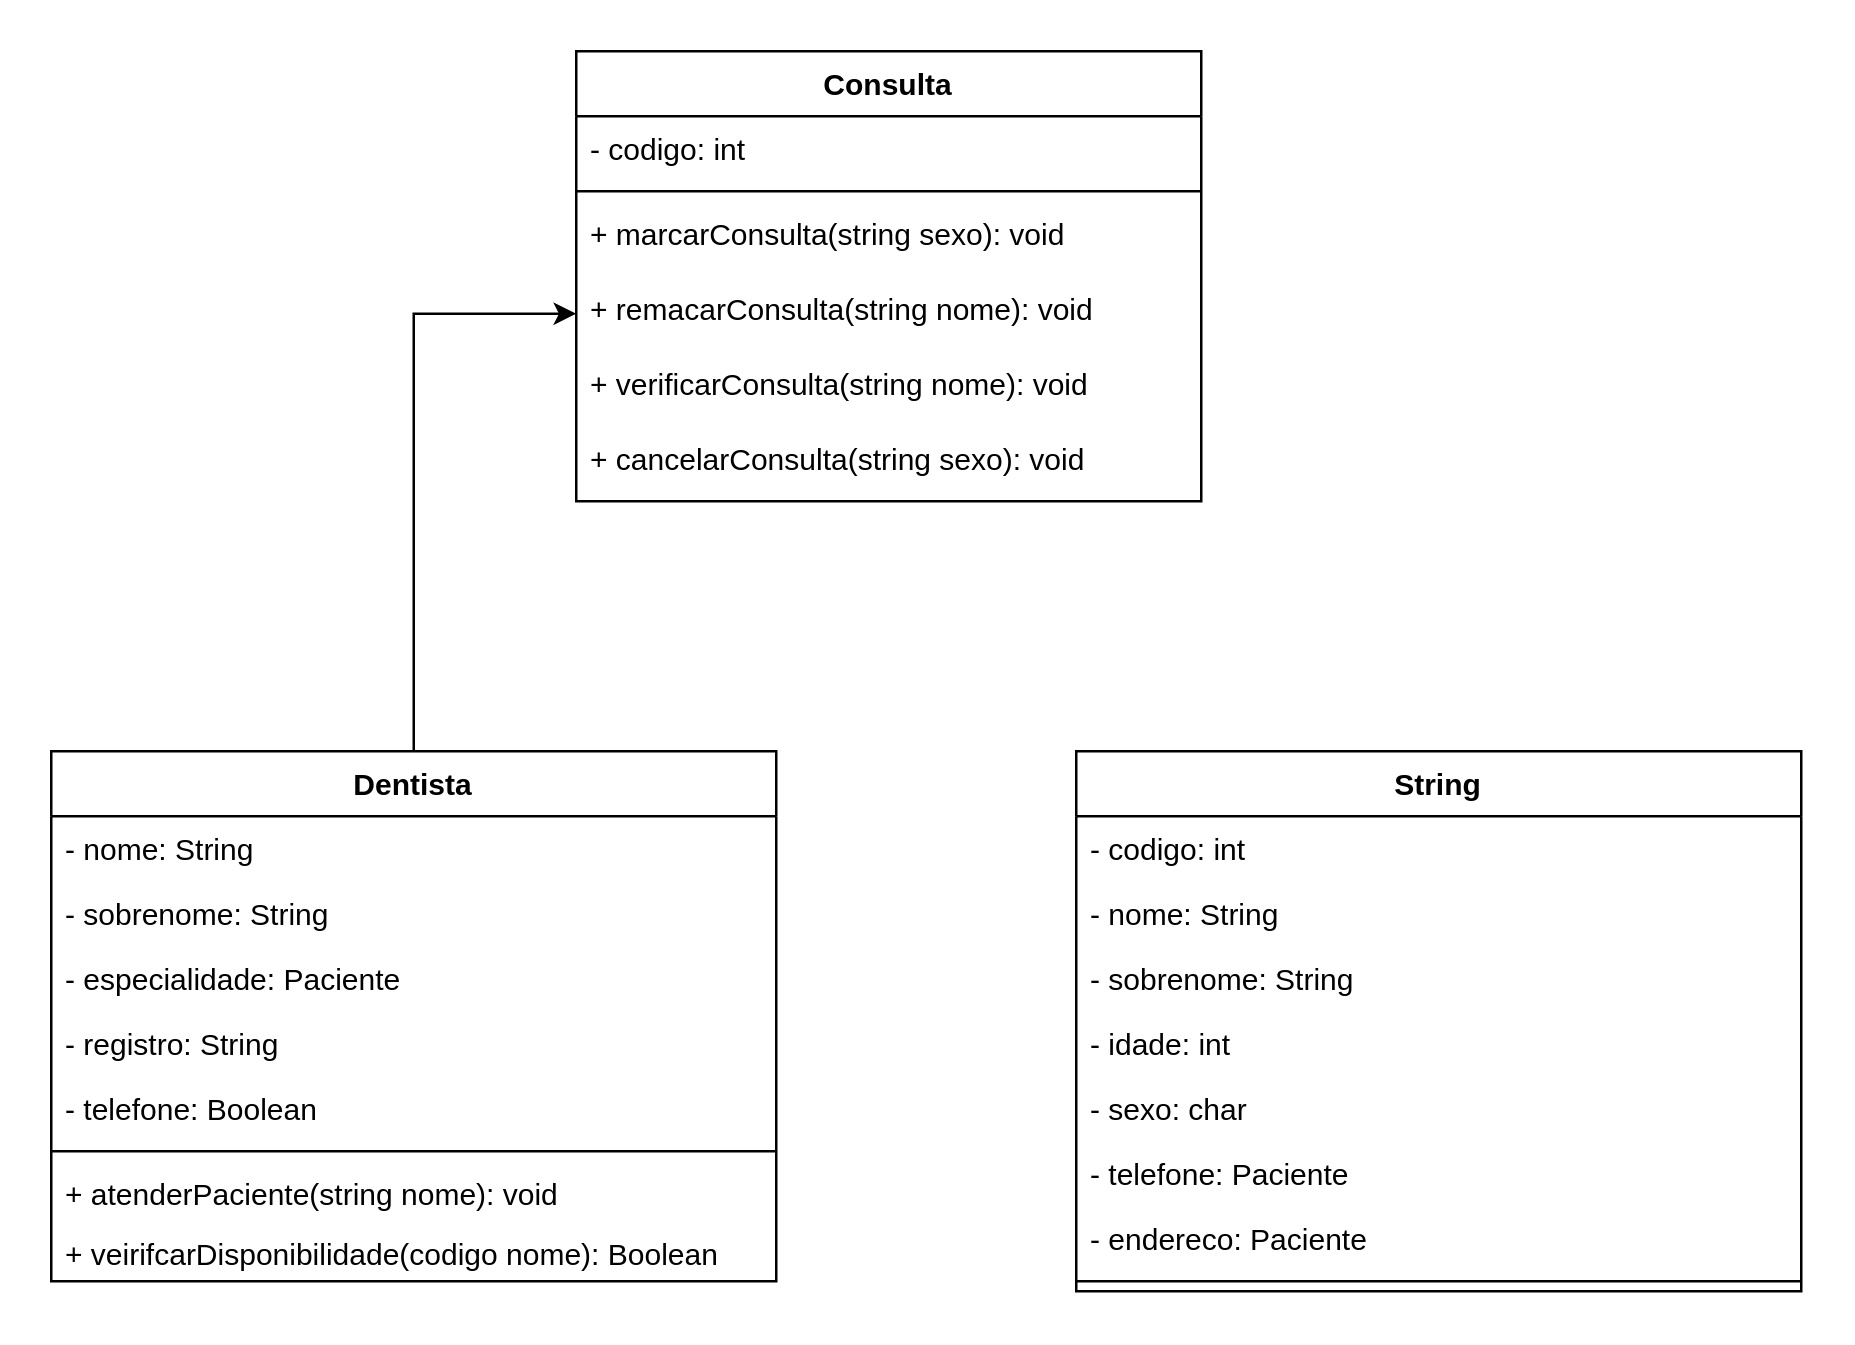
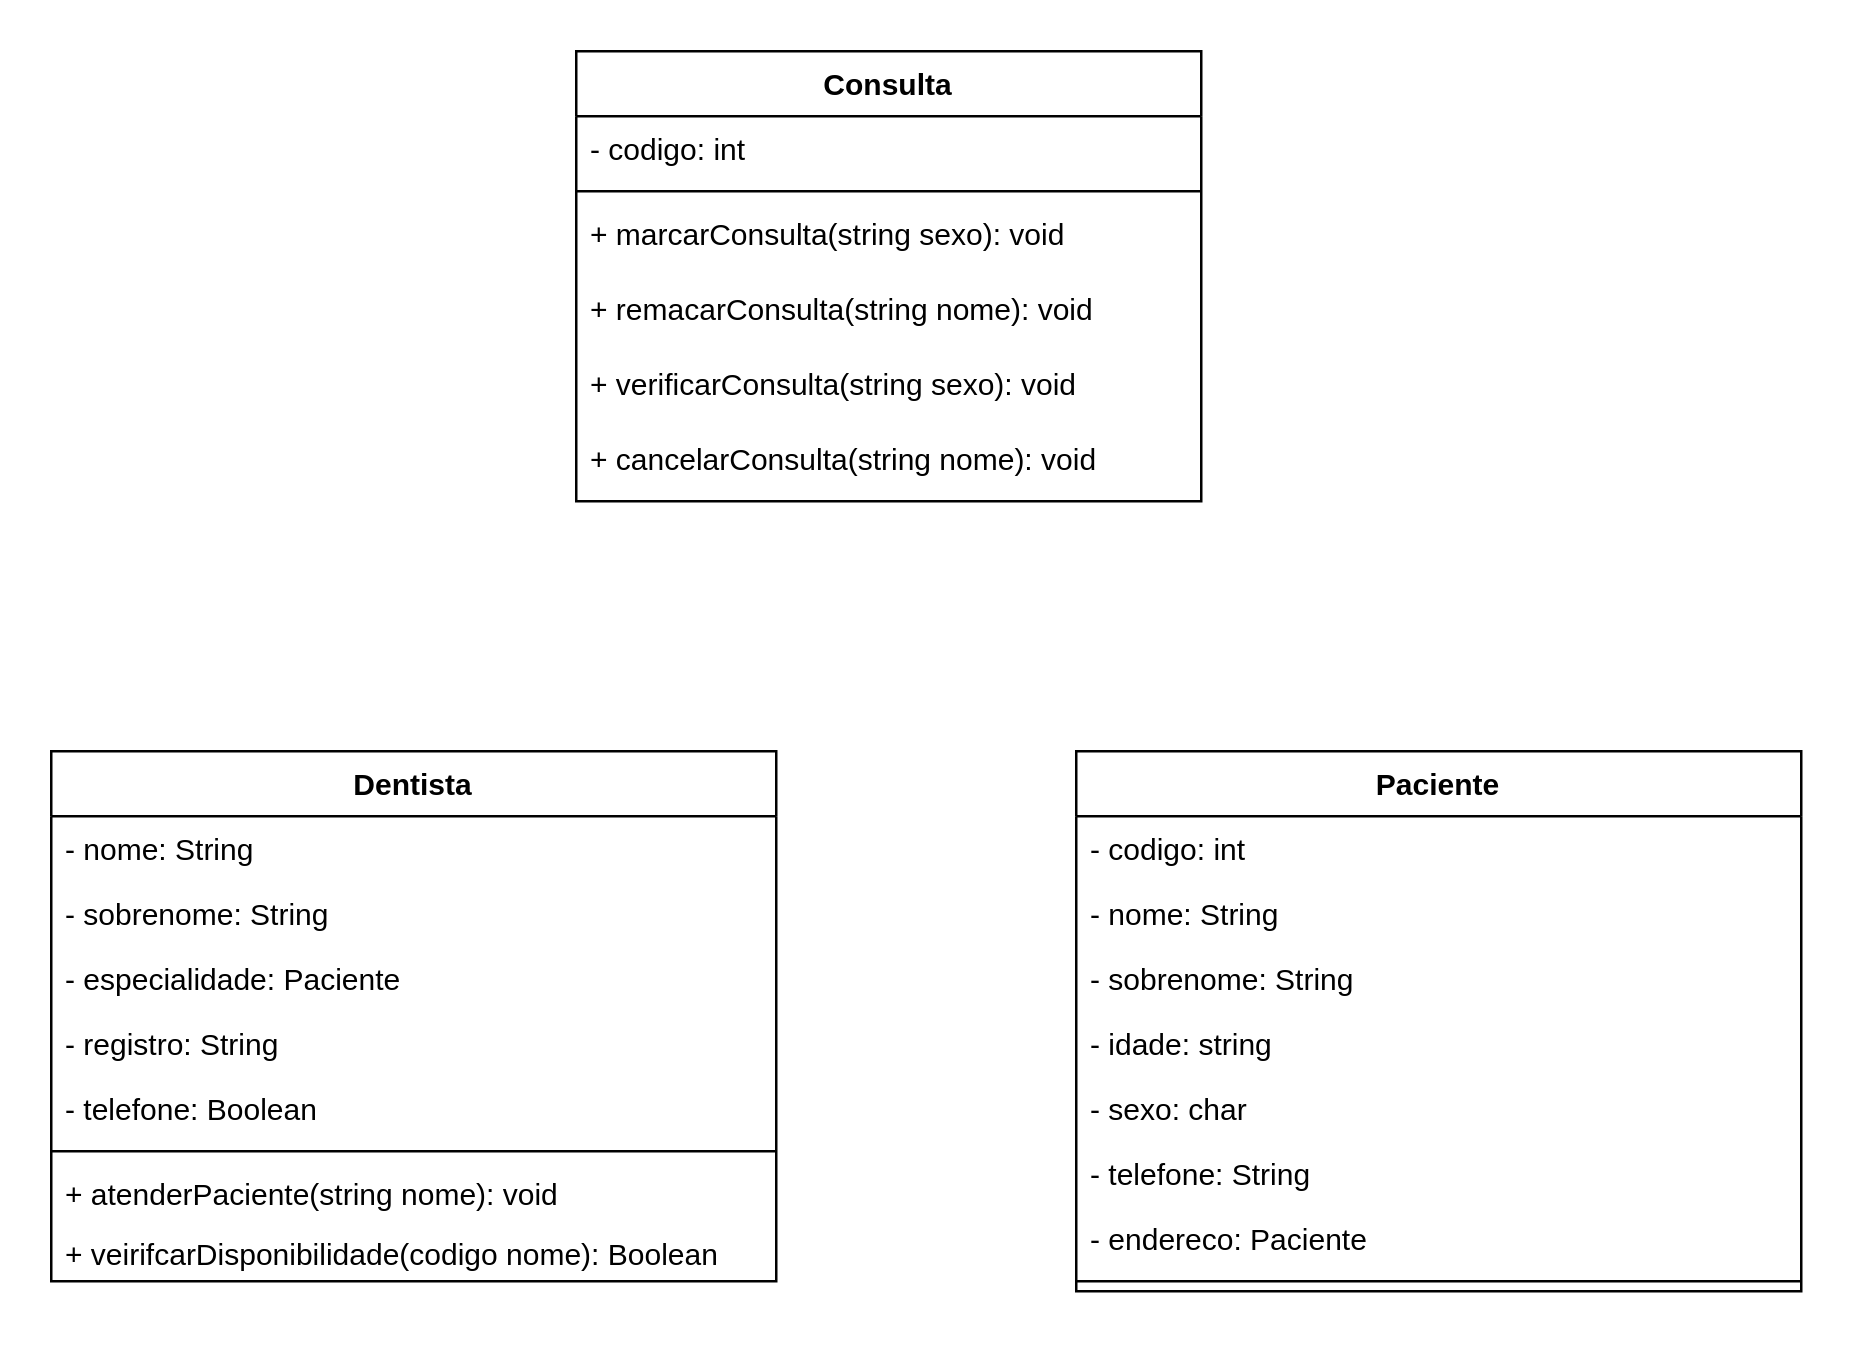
  <mxCell id="0" />
  <mxCell id="1" parent="0" />
- <mxCell id="2" style="edgeStyle=orthogonalEdgeStyle;rounded=0;orthogonalLoop=1;jettySize=auto;html=1;entryX=0;entryY=0.5;entryDx=0;entryDy=0;" parent="1" source="3" target="25" edge="1"><mxGeometry relative="1" as="geometry" /></mxCell>
  <mxCell id="3" value="Dentista" style="swimlane;fontStyle=1;align=center;verticalAlign=top;childLayout=stackLayout;horizontal=1;startSize=26;horizontalStack=0;resizeParent=1;resizeParentMax=0;resizeLast=0;collapsible=1;marginBottom=0;" parent="1" vertex="1"><mxGeometry x="20" y="300" width="290" height="212" as="geometry" /></mxCell>
  <mxCell id="4" value="- nome: String" style="text;strokeColor=none;fillColor=none;align=left;verticalAlign=top;spacingLeft=4;spacingRight=4;overflow=hidden;rotatable=0;points=[[0,0.5],[1,0.5]];portConstraint=eastwest;" parent="3" vertex="1"><mxGeometry y="26" width="290" height="26" as="geometry" /></mxCell>
  <mxCell id="5" value="- sobrenome: String" style="text;strokeColor=none;fillColor=none;align=left;verticalAlign=top;spacingLeft=4;spacingRight=4;overflow=hidden;rotatable=0;points=[[0,0.5],[1,0.5]];portConstraint=eastwest;" parent="3" vertex="1"><mxGeometry y="52" width="290" height="26" as="geometry" /></mxCell>
  <mxCell id="6" value="- especialidade: Paciente" style="text;strokeColor=none;fillColor=none;align=left;verticalAlign=top;spacingLeft=4;spacingRight=4;overflow=hidden;rotatable=0;points=[[0,0.5],[1,0.5]];portConstraint=eastwest;" parent="3" vertex="1"><mxGeometry y="78" width="290" height="26" as="geometry" /></mxCell>
  <mxCell id="7" value="- registro: String" style="text;strokeColor=none;fillColor=none;align=left;verticalAlign=top;spacingLeft=4;spacingRight=4;overflow=hidden;rotatable=0;points=[[0,0.5],[1,0.5]];portConstraint=eastwest;" parent="3" vertex="1"><mxGeometry y="104" width="290" height="26" as="geometry" /></mxCell>
  <mxCell id="8" value="- telefone: Boolean" style="text;strokeColor=none;fillColor=none;align=left;verticalAlign=top;spacingLeft=4;spacingRight=4;overflow=hidden;rotatable=0;points=[[0,0.5],[1,0.5]];portConstraint=eastwest;" parent="3" vertex="1"><mxGeometry y="130" width="290" height="26" as="geometry" /></mxCell>
  <mxCell id="9" value="" style="line;strokeWidth=1;fillColor=none;align=left;verticalAlign=middle;spacingTop=-1;spacingLeft=3;spacingRight=3;rotatable=0;labelPosition=right;points=[];portConstraint=eastwest;" parent="3" vertex="1"><mxGeometry y="156" width="290" height="8" as="geometry" /></mxCell>
  <mxCell id="10" value="+ atenderPaciente(string nome): void" style="text;strokeColor=none;fillColor=none;align=left;verticalAlign=top;spacingLeft=4;spacingRight=4;overflow=hidden;rotatable=0;points=[[0,0.5],[1,0.5]];portConstraint=eastwest;" parent="3" vertex="1"><mxGeometry y="164" width="290" height="24" as="geometry" /></mxCell>
  <mxCell id="11" value="+ veirifcarDisponibilidade(codigo nome): Boolean" style="text;strokeColor=none;fillColor=none;align=left;verticalAlign=top;spacingLeft=4;spacingRight=4;overflow=hidden;rotatable=0;points=[[0,0.5],[1,0.5]];portConstraint=eastwest;" parent="3" vertex="1"><mxGeometry y="188" width="290" height="24" as="geometry" /></mxCell>
- <mxCell id="12" value="String" style="swimlane;fontStyle=1;align=center;verticalAlign=top;childLayout=stackLayout;horizontal=1;startSize=26;horizontalStack=0;resizeParent=1;resizeParentMax=0;resizeLast=0;collapsible=1;marginBottom=0;" parent="1" vertex="1"><mxGeometry x="430" y="300" width="290" height="216" as="geometry" /></mxCell>
+ <mxCell id="12" value="Paciente" style="swimlane;fontStyle=1;align=center;verticalAlign=top;childLayout=stackLayout;horizontal=1;startSize=26;horizontalStack=0;resizeParent=1;resizeParentMax=0;resizeLast=0;collapsible=1;marginBottom=0;" parent="1" vertex="1"><mxGeometry x="430" y="300" width="290" height="216" as="geometry" /></mxCell>
  <mxCell id="13" value="- codigo: int" style="text;strokeColor=none;fillColor=none;align=left;verticalAlign=top;spacingLeft=4;spacingRight=4;overflow=hidden;rotatable=0;points=[[0,0.5],[1,0.5]];portConstraint=eastwest;" parent="12" vertex="1"><mxGeometry y="26" width="290" height="26" as="geometry" /></mxCell>
  <mxCell id="14" value="- nome: String" style="text;strokeColor=none;fillColor=none;align=left;verticalAlign=top;spacingLeft=4;spacingRight=4;overflow=hidden;rotatable=0;points=[[0,0.5],[1,0.5]];portConstraint=eastwest;" parent="12" vertex="1"><mxGeometry y="52" width="290" height="26" as="geometry" /></mxCell>
  <mxCell id="15" value="- sobrenome: String" style="text;strokeColor=none;fillColor=none;align=left;verticalAlign=top;spacingLeft=4;spacingRight=4;overflow=hidden;rotatable=0;points=[[0,0.5],[1,0.5]];portConstraint=eastwest;" parent="12" vertex="1"><mxGeometry y="78" width="290" height="26" as="geometry" /></mxCell>
- <mxCell id="16" value="- idade: int" style="text;strokeColor=none;fillColor=none;align=left;verticalAlign=top;spacingLeft=4;spacingRight=4;overflow=hidden;rotatable=0;points=[[0,0.5],[1,0.5]];portConstraint=eastwest;" parent="12" vertex="1"><mxGeometry y="104" width="290" height="26" as="geometry" /></mxCell>
+ <mxCell id="16" value="- idade: string" style="text;strokeColor=none;fillColor=none;align=left;verticalAlign=top;spacingLeft=4;spacingRight=4;overflow=hidden;rotatable=0;points=[[0,0.5],[1,0.5]];portConstraint=eastwest;" parent="12" vertex="1"><mxGeometry y="104" width="290" height="26" as="geometry" /></mxCell>
  <mxCell id="17" value="- sexo: char" style="text;strokeColor=none;fillColor=none;align=left;verticalAlign=top;spacingLeft=4;spacingRight=4;overflow=hidden;rotatable=0;points=[[0,0.5],[1,0.5]];portConstraint=eastwest;" parent="12" vertex="1"><mxGeometry y="130" width="290" height="26" as="geometry" /></mxCell>
- <mxCell id="18" value="- telefone: Paciente" style="text;strokeColor=none;fillColor=none;align=left;verticalAlign=top;spacingLeft=4;spacingRight=4;overflow=hidden;rotatable=0;points=[[0,0.5],[1,0.5]];portConstraint=eastwest;" parent="12" vertex="1"><mxGeometry y="156" width="290" height="26" as="geometry" /></mxCell>
+ <mxCell id="18" value="- telefone: String" style="text;strokeColor=none;fillColor=none;align=left;verticalAlign=top;spacingLeft=4;spacingRight=4;overflow=hidden;rotatable=0;points=[[0,0.5],[1,0.5]];portConstraint=eastwest;" parent="12" vertex="1"><mxGeometry y="156" width="290" height="26" as="geometry" /></mxCell>
  <mxCell id="19" value="- endereco: Paciente" style="text;strokeColor=none;fillColor=none;align=left;verticalAlign=top;spacingLeft=4;spacingRight=4;overflow=hidden;rotatable=0;points=[[0,0.5],[1,0.5]];portConstraint=eastwest;" parent="12" vertex="1"><mxGeometry y="182" width="290" height="26" as="geometry" /></mxCell>
  <mxCell id="20" value="" style="line;strokeWidth=1;fillColor=none;align=left;verticalAlign=middle;spacingTop=-1;spacingLeft=3;spacingRight=3;rotatable=0;labelPosition=right;points=[];portConstraint=eastwest;" parent="12" vertex="1"><mxGeometry y="208" width="290" height="8" as="geometry" /></mxCell>
  <mxCell id="21" value="Consulta" style="swimlane;fontStyle=1;align=center;verticalAlign=top;childLayout=stackLayout;horizontal=1;startSize=26;horizontalStack=0;resizeParent=1;resizeParentMax=0;resizeLast=0;collapsible=1;marginBottom=0;" parent="1" vertex="1"><mxGeometry x="230" y="20" width="250" height="180" as="geometry" /></mxCell>
  <mxCell id="22" value="- codigo: int" style="text;strokeColor=none;fillColor=none;align=left;verticalAlign=top;spacingLeft=4;spacingRight=4;overflow=hidden;rotatable=0;points=[[0,0.5],[1,0.5]];portConstraint=eastwest;" parent="21" vertex="1"><mxGeometry y="26" width="250" height="26" as="geometry" /></mxCell>
  <mxCell id="23" value="" style="line;strokeWidth=1;fillColor=none;align=left;verticalAlign=middle;spacingTop=-1;spacingLeft=3;spacingRight=3;rotatable=0;labelPosition=right;points=[];portConstraint=eastwest;" parent="21" vertex="1"><mxGeometry y="52" width="250" height="8" as="geometry" /></mxCell>
  <mxCell id="24" value="+ marcarConsulta(string sexo): void" style="text;strokeColor=none;fillColor=none;align=left;verticalAlign=top;spacingLeft=4;spacingRight=4;overflow=hidden;rotatable=0;points=[[0,0.5],[1,0.5]];portConstraint=eastwest;" parent="21" vertex="1"><mxGeometry y="60" width="250" height="30" as="geometry" /></mxCell>
  <mxCell id="25" value="+ remacarConsulta(string nome): void" style="text;strokeColor=none;fillColor=none;align=left;verticalAlign=top;spacingLeft=4;spacingRight=4;overflow=hidden;rotatable=0;points=[[0,0.5],[1,0.5]];portConstraint=eastwest;" parent="21" vertex="1"><mxGeometry y="90" width="250" height="30" as="geometry" /></mxCell>
- <mxCell id="26" value="+ verificarConsulta(string nome): void" style="text;strokeColor=none;fillColor=none;align=left;verticalAlign=top;spacingLeft=4;spacingRight=4;overflow=hidden;rotatable=0;points=[[0,0.5],[1,0.5]];portConstraint=eastwest;" parent="21" vertex="1"><mxGeometry y="120" width="250" height="30" as="geometry" /></mxCell>
- <mxCell id="27" value="+ cancelarConsulta(string sexo): void" style="text;strokeColor=none;fillColor=none;align=left;verticalAlign=top;spacingLeft=4;spacingRight=4;overflow=hidden;rotatable=0;points=[[0,0.5],[1,0.5]];portConstraint=eastwest;" parent="21" vertex="1"><mxGeometry y="150" width="250" height="30" as="geometry" /></mxCell>
+ <mxCell id="26" value="+ verificarConsulta(string sexo): void" style="text;strokeColor=none;fillColor=none;align=left;verticalAlign=top;spacingLeft=4;spacingRight=4;overflow=hidden;rotatable=0;points=[[0,0.5],[1,0.5]];portConstraint=eastwest;" parent="21" vertex="1"><mxGeometry y="120" width="250" height="30" as="geometry" /></mxCell>
+ <mxCell id="27" value="+ cancelarConsulta(string nome): void" style="text;strokeColor=none;fillColor=none;align=left;verticalAlign=top;spacingLeft=4;spacingRight=4;overflow=hidden;rotatable=0;points=[[0,0.5],[1,0.5]];portConstraint=eastwest;" parent="21" vertex="1"><mxGeometry y="150" width="250" height="30" as="geometry" /></mxCell>
